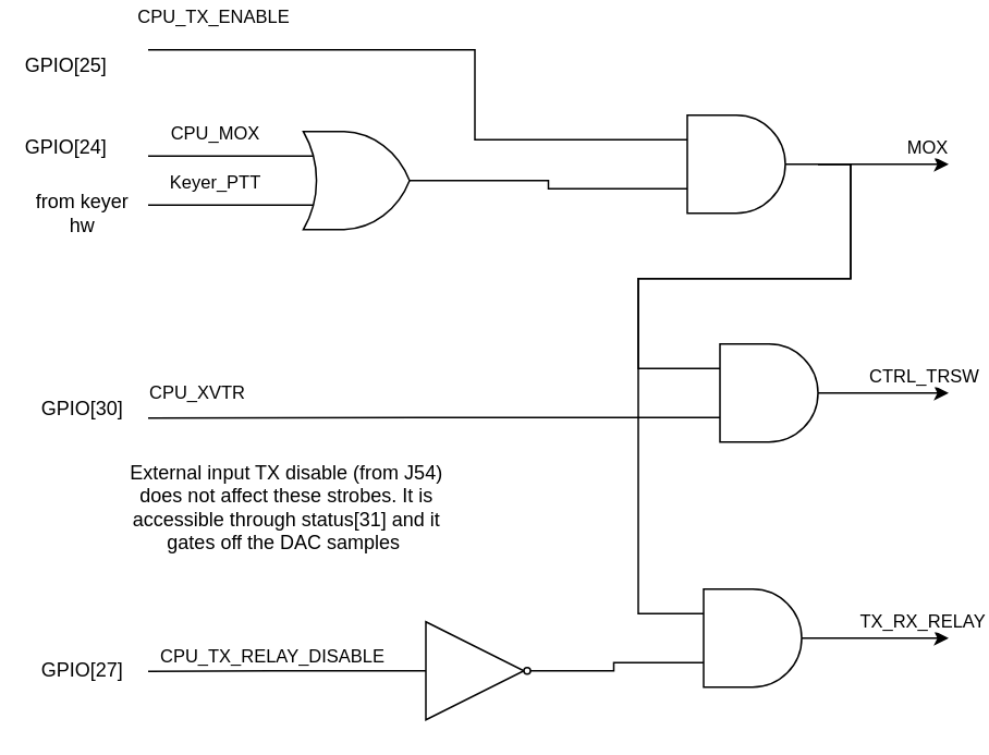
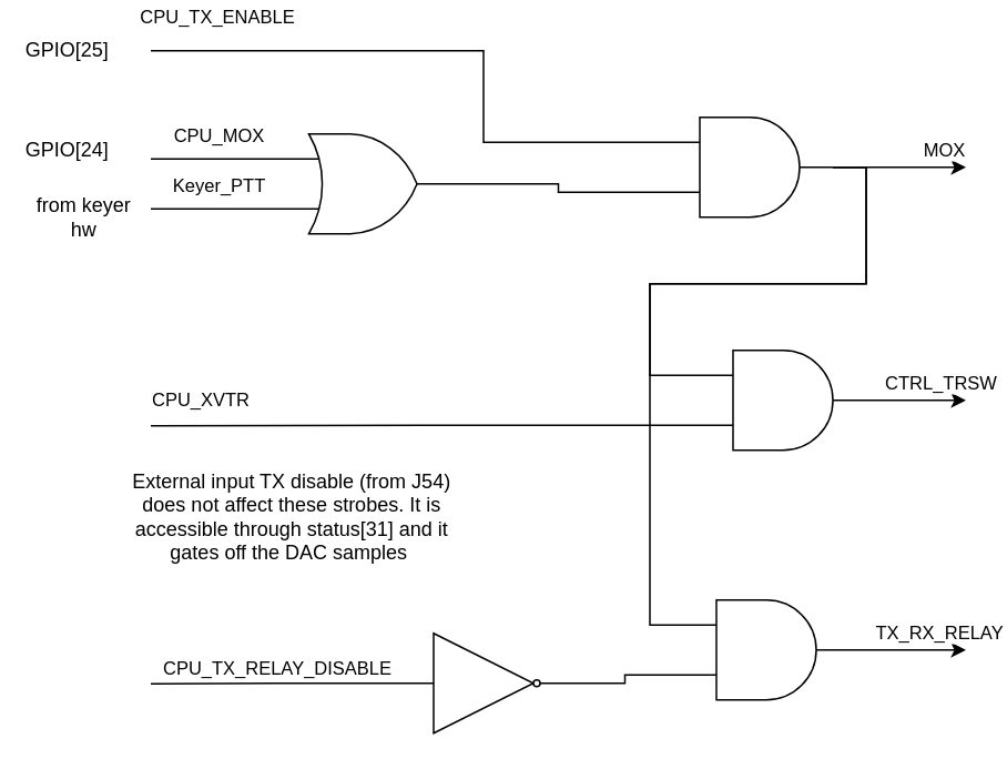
  <mxCell id="0" />
  <mxCell id="1" parent="0" />
  <mxCell id="2" value="CPU_MOX" style="edgeStyle=orthogonalEdgeStyle;rounded=0;orthogonalLoop=1;jettySize=auto;html=1;exitX=0;exitY=0.25;exitDx=0;exitDy=0;exitPerimeter=0;endArrow=none;endFill=0;" edge="1" parent="1" source="5"><mxGeometry y="-15" relative="1" as="geometry"><mxPoint x="90" y="95" as="targetPoint" /><mxPoint as="offset" /></mxGeometry></mxCell>
  <mxCell id="3" value="Keyer_PTT" style="edgeStyle=orthogonalEdgeStyle;rounded=0;orthogonalLoop=1;jettySize=auto;html=1;exitX=0;exitY=0.75;exitDx=0;exitDy=0;exitPerimeter=0;endArrow=none;endFill=0;" edge="1" parent="1" source="5"><mxGeometry y="-15" relative="1" as="geometry"><mxPoint x="90" y="125" as="targetPoint" /><mxPoint as="offset" /></mxGeometry></mxCell>
  <mxCell id="4" style="edgeStyle=orthogonalEdgeStyle;rounded=0;orthogonalLoop=1;jettySize=auto;html=1;exitX=1;exitY=0.5;exitDx=0;exitDy=0;exitPerimeter=0;entryX=0;entryY=0.75;entryDx=0;entryDy=0;entryPerimeter=0;endArrow=none;endFill=0;" edge="1" parent="1" source="5" target="10"><mxGeometry relative="1" as="geometry" /></mxCell>
  <mxCell id="5" value="" style="verticalLabelPosition=bottom;shadow=0;dashed=0;align=center;html=1;verticalAlign=top;shape=mxgraph.electrical.logic_gates.logic_gate;operation=or;" vertex="1" parent="1"><mxGeometry x="170" y="80" width="100" height="60" as="geometry" /></mxCell>
  <mxCell id="6" value="CPU_TX_ENABLE" style="edgeStyle=orthogonalEdgeStyle;rounded=0;orthogonalLoop=1;jettySize=auto;html=1;exitX=0;exitY=0.25;exitDx=0;exitDy=0;exitPerimeter=0;endArrow=none;endFill=0;" edge="1" parent="1" source="10"><mxGeometry x="0.781" y="-20" relative="1" as="geometry"><mxPoint x="90" y="30" as="targetPoint" /><Array as="points"><mxPoint x="290" y="85" /><mxPoint x="290" y="30" /></Array><mxPoint as="offset" /></mxGeometry></mxCell>
  <mxCell id="7" value="MOX" style="edgeStyle=orthogonalEdgeStyle;rounded=0;orthogonalLoop=1;jettySize=auto;html=1;exitX=1;exitY=0.5;exitDx=0;exitDy=0;exitPerimeter=0;endArrow=classic;endFill=1;" edge="1" parent="1" source="10"><mxGeometry x="0.701" y="10" relative="1" as="geometry"><mxPoint x="580" y="100" as="targetPoint" /><mxPoint as="offset" /></mxGeometry></mxCell>
  <mxCell id="8" style="edgeStyle=orthogonalEdgeStyle;rounded=0;orthogonalLoop=1;jettySize=auto;html=1;exitX=1;exitY=0.5;exitDx=0;exitDy=0;exitPerimeter=0;entryX=0;entryY=0.25;entryDx=0;entryDy=0;entryPerimeter=0;endArrow=none;endFill=0;" edge="1" parent="1" source="10" target="13"><mxGeometry relative="1" as="geometry"><Array as="points"><mxPoint x="520" y="100" /><mxPoint x="520" y="170" /><mxPoint x="390" y="170" /><mxPoint x="390" y="225" /></Array></mxGeometry></mxCell>
  <mxCell id="9" style="edgeStyle=orthogonalEdgeStyle;rounded=0;orthogonalLoop=1;jettySize=auto;html=1;exitX=1;exitY=0.5;exitDx=0;exitDy=0;exitPerimeter=0;entryX=0;entryY=0.25;entryDx=0;entryDy=0;entryPerimeter=0;endArrow=none;endFill=0;" edge="1" parent="1" source="10" target="15"><mxGeometry relative="1" as="geometry"><Array as="points"><mxPoint x="520" y="100" /><mxPoint x="520" y="170" /><mxPoint x="390" y="170" /><mxPoint x="390" y="375" /></Array></mxGeometry></mxCell>
  <mxCell id="10" value="" style="verticalLabelPosition=bottom;shadow=0;dashed=0;align=center;html=1;verticalAlign=top;shape=mxgraph.electrical.logic_gates.logic_gate;operation=and;" vertex="1" parent="1"><mxGeometry x="400" y="70" width="100" height="60" as="geometry" /></mxCell>
  <mxCell id="11" value="CPU_XVTR" style="edgeStyle=orthogonalEdgeStyle;rounded=0;orthogonalLoop=1;jettySize=auto;html=1;exitX=0;exitY=0.75;exitDx=0;exitDy=0;exitPerimeter=0;endArrow=none;endFill=0;" edge="1" parent="1" source="13"><mxGeometry x="0.818" y="-15" relative="1" as="geometry"><mxPoint x="90" y="255.333" as="targetPoint" /><mxPoint as="offset" /></mxGeometry></mxCell>
  <mxCell id="12" value="CTRL_TRSW" style="edgeStyle=orthogonalEdgeStyle;rounded=0;orthogonalLoop=1;jettySize=auto;html=1;exitX=1;exitY=0.5;exitDx=0;exitDy=0;exitPerimeter=0;endArrow=classic;endFill=1;" edge="1" parent="1" source="13"><mxGeometry x="0.53" y="10" relative="1" as="geometry"><mxPoint x="580" y="240" as="targetPoint" /><mxPoint as="offset" /></mxGeometry></mxCell>
  <mxCell id="13" value="" style="verticalLabelPosition=bottom;shadow=0;dashed=0;align=center;html=1;verticalAlign=top;shape=mxgraph.electrical.logic_gates.logic_gate;operation=and;" vertex="1" parent="1"><mxGeometry x="420" y="210" width="100" height="60" as="geometry" /></mxCell>
  <mxCell id="14" value="TX_RX_RELAY" style="edgeStyle=orthogonalEdgeStyle;rounded=0;orthogonalLoop=1;jettySize=auto;html=1;exitX=1;exitY=0.5;exitDx=0;exitDy=0;exitPerimeter=0;endArrow=classic;endFill=1;" edge="1" parent="1" source="15"><mxGeometry x="0.556" y="10" relative="1" as="geometry"><mxPoint x="580" y="390" as="targetPoint" /><mxPoint as="offset" /></mxGeometry></mxCell>
  <mxCell id="15" value="" style="verticalLabelPosition=bottom;shadow=0;dashed=0;align=center;html=1;verticalAlign=top;shape=mxgraph.electrical.logic_gates.logic_gate;operation=and;" vertex="1" parent="1"><mxGeometry x="410" y="360" width="100" height="60" as="geometry" /></mxCell>
  <mxCell id="16" style="edgeStyle=orthogonalEdgeStyle;rounded=0;orthogonalLoop=1;jettySize=auto;html=1;exitX=1;exitY=0.5;exitDx=0;exitDy=0;entryX=0;entryY=0.75;entryDx=0;entryDy=0;entryPerimeter=0;endArrow=none;endFill=0;" edge="1" parent="1" source="18" target="15"><mxGeometry relative="1" as="geometry" /></mxCell>
  <mxCell id="17" value="CPU_TX_RELAY_DISABLE" style="edgeStyle=orthogonalEdgeStyle;rounded=0;orthogonalLoop=1;jettySize=auto;html=1;exitX=0;exitY=0.5;exitDx=0;exitDy=0;endArrow=none;endFill=0;" edge="1" parent="1" source="18"><mxGeometry x="-0.002" y="-10" relative="1" as="geometry"><mxPoint x="90" y="410.333" as="targetPoint" /><mxPoint as="offset" /></mxGeometry></mxCell>
  <mxCell id="18" value="" style="verticalLabelPosition=bottom;shadow=0;dashed=0;align=center;html=1;verticalAlign=top;shape=mxgraph.electrical.logic_gates.buffer2;negating=1;" vertex="1" parent="1"><mxGeometry x="240" y="380" width="100" height="60" as="geometry" /></mxCell>
- <mxCell id="19" value="GPIO[25]" style="text;html=1;strokeColor=none;fillColor=none;align=center;verticalAlign=middle;whiteSpace=wrap;rounded=0;" vertex="1" parent="1"><mxGeometry x="20" y="30" width="40" height="20" as="geometry" /></mxCell>
+ <mxCell id="19" value="GPIO[25]" style="text;html=1;strokeColor=none;fillColor=none;align=center;verticalAlign=middle;whiteSpace=wrap;rounded=0;" vertex="1" parent="1"><mxGeometry x="20" y="20" width="40" height="20" as="geometry" /></mxCell>
  <mxCell id="20" value="GPIO[24]" style="text;html=1;strokeColor=none;fillColor=none;align=center;verticalAlign=middle;whiteSpace=wrap;rounded=0;" vertex="1" parent="1"><mxGeometry x="20" y="80" width="40" height="20" as="geometry" /></mxCell>
- <mxCell id="21" value="GPIO[30]" style="text;html=1;strokeColor=none;fillColor=none;align=center;verticalAlign=middle;whiteSpace=wrap;rounded=0;" vertex="1" parent="1"><mxGeometry x="30" y="240" width="40" height="20" as="geometry" /></mxCell>
- <mxCell id="22" value="GPIO[27]" style="text;html=1;strokeColor=none;fillColor=none;align=center;verticalAlign=middle;whiteSpace=wrap;rounded=0;" vertex="1" parent="1"><mxGeometry x="30" y="400" width="40" height="20" as="geometry" /></mxCell>
  <mxCell id="23" value="from keyer hw" style="text;html=1;strokeColor=none;fillColor=none;align=center;verticalAlign=middle;whiteSpace=wrap;rounded=0;" vertex="1" parent="1"><mxGeometry x="20" y="120" width="60" height="20" as="geometry" /></mxCell>
  <mxCell id="24" value="External input TX disable (from J54) does not affect these strobes. It is accessible through status[31] and it gates off the DAC samples&amp;nbsp;" style="text;html=1;strokeColor=none;fillColor=none;align=center;verticalAlign=middle;whiteSpace=wrap;rounded=0;" vertex="1" parent="1"><mxGeometry x="70" y="300" width="210" height="20" as="geometry" /></mxCell>
